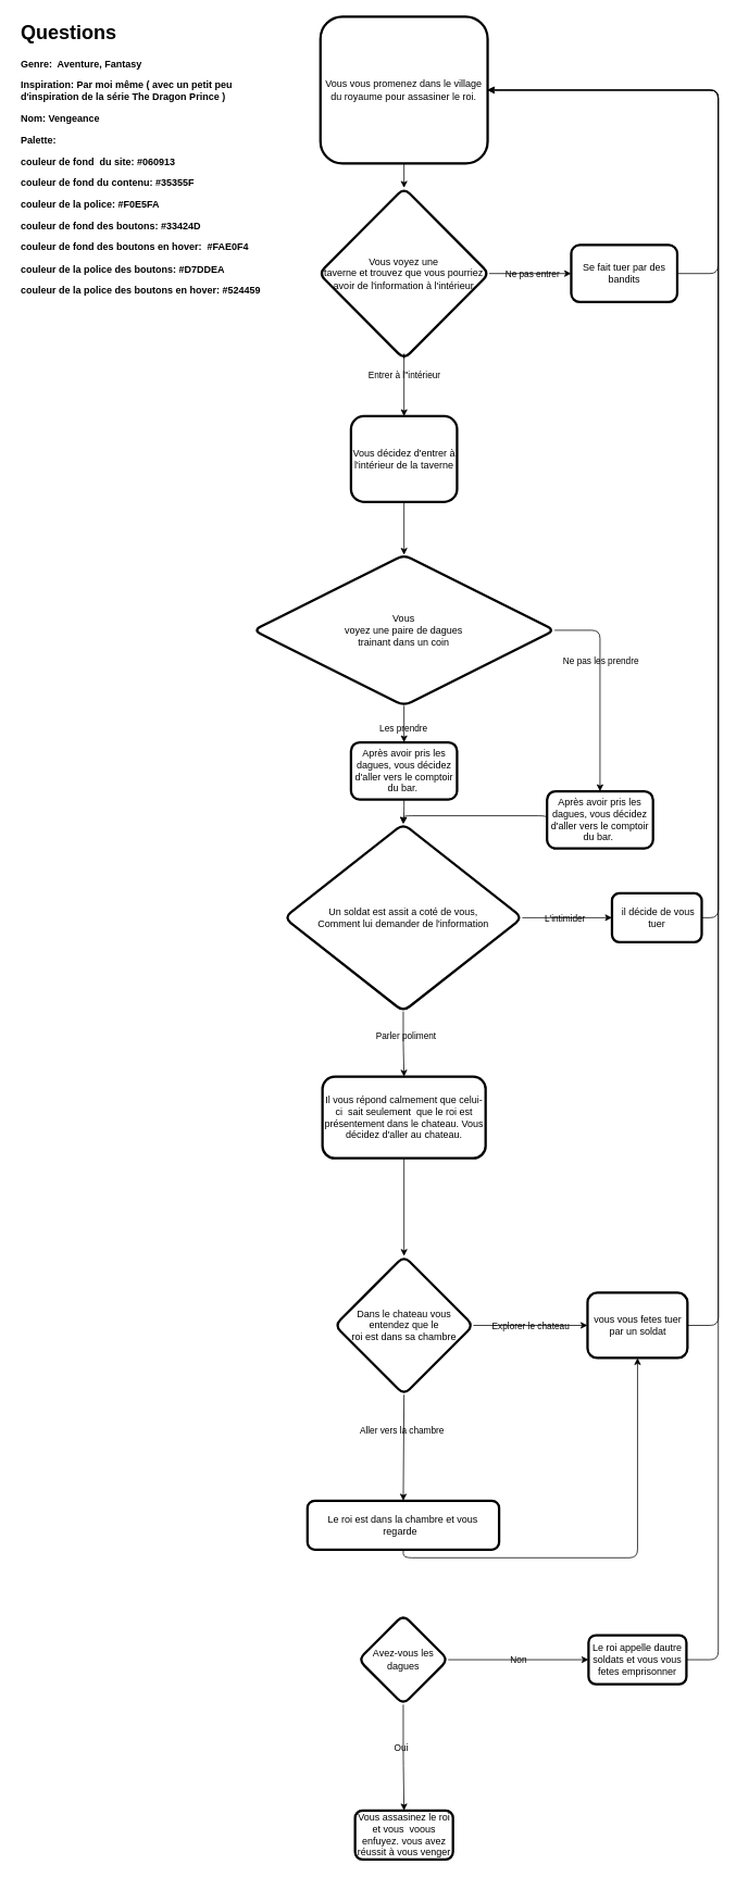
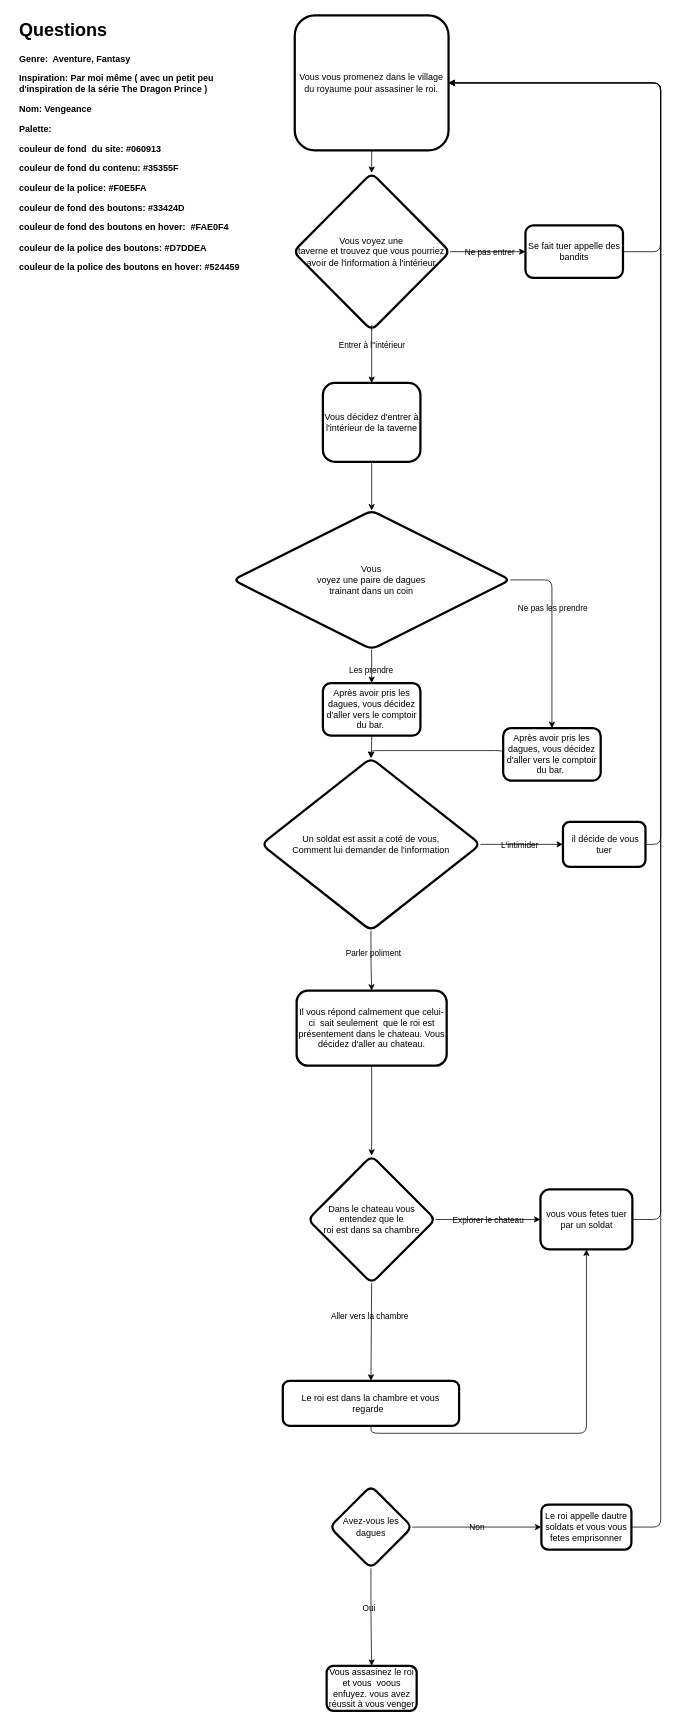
  <mxCell id="0" />
  <mxCell id="1" parent="0" />
  <mxCell id="2" style="edgeStyle=none;html=1;exitX=0.5;exitY=1;exitDx=0;exitDy=0;entryX=0.5;entryY=0;entryDx=0;entryDy=0;strokeColor=#000000;" parent="1" source="3" target="8" edge="1"><mxGeometry relative="1" as="geometry" /></mxCell>
  <mxCell id="3" value="Vous vous promenez dans le village du royaume pour assasiner le roi." style="rounded=1;whiteSpace=wrap;html=1;labelBorderColor=none;labelBackgroundColor=none;fillColor=none;fontColor=#000000;strokeColor=#000000;strokeWidth=3;" parent="1" vertex="1"><mxGeometry x="392.19" y="20" width="205" height="180" as="geometry" /></mxCell>
  <mxCell id="4" style="edgeStyle=none;html=1;exitX=0.5;exitY=1;exitDx=0;exitDy=0;entryX=0.5;entryY=0;entryDx=0;entryDy=0;strokeColor=#000000;" parent="1" source="8" target="45" edge="1"><mxGeometry relative="1" as="geometry"><Array as="points"><mxPoint x="494.69" y="430" /></Array><mxPoint x="494.69" y="500" as="targetPoint" /></mxGeometry></mxCell>
  <mxCell id="5" value="Entrer à l''intérieur" style="edgeLabel;html=1;align=center;verticalAlign=middle;resizable=0;points=[];labelBackgroundColor=none;fontColor=#000000;" parent="4" vertex="1" connectable="0"><mxGeometry x="0.09" y="-3" relative="1" as="geometry"><mxPoint x="3" y="-10" as="offset" /></mxGeometry></mxCell>
  <mxCell id="6" style="edgeStyle=none;html=1;exitX=1;exitY=0.5;exitDx=0;exitDy=0;entryX=0;entryY=0.5;entryDx=0;entryDy=0;strokeColor=#000000;" parent="1" source="8" target="14" edge="1"><mxGeometry relative="1" as="geometry"><mxPoint x="709.69" y="335" as="targetPoint" /></mxGeometry></mxCell>
  <mxCell id="7" value="Ne pas entrer" style="edgeLabel;html=1;align=center;verticalAlign=middle;resizable=0;points=[];labelBackgroundColor=none;fontColor=#000000;" parent="6" vertex="1" connectable="0"><mxGeometry x="-0.24" relative="1" as="geometry"><mxPoint x="14" as="offset" /></mxGeometry></mxCell>
  <mxCell id="8" value="Vous voyez une &lt;br&gt;taverne et trouvez que vous pourriez avoir de l'information à l'intérieur" style="rhombus;whiteSpace=wrap;html=1;rounded=1;labelBorderColor=none;labelBackgroundColor=none;fillColor=none;fontColor=#000000;strokeColor=#000000;strokeWidth=3;" parent="1" vertex="1"><mxGeometry x="390.32" y="230" width="208.75" height="210" as="geometry" /></mxCell>
  <mxCell id="9" style="edgeStyle=orthogonalEdgeStyle;html=1;exitX=1;exitY=0.5;exitDx=0;exitDy=0;strokeColor=#000000;entryX=0.5;entryY=0;entryDx=0;entryDy=0;" parent="1" source="42" target="47" edge="1"><mxGeometry relative="1" as="geometry"><mxPoint x="559.69" y="725" as="sourcePoint" /><mxPoint x="690" y="920" as="targetPoint" /><Array as="points"><mxPoint x="735" y="773" /></Array></mxGeometry></mxCell>
  <mxCell id="10" value="Ne pas les prendre" style="edgeLabel;html=1;align=center;verticalAlign=middle;resizable=0;points=[];labelBackgroundColor=none;fontColor=#000000;" parent="9" vertex="1" connectable="0"><mxGeometry x="-0.246" y="-2" relative="1" as="geometry"><mxPoint x="2" y="-1" as="offset" /></mxGeometry></mxCell>
  <mxCell id="11" style="edgeStyle=orthogonalEdgeStyle;html=1;exitX=0.5;exitY=1;exitDx=0;exitDy=0;entryX=0.5;entryY=0;entryDx=0;entryDy=0;strokeColor=#000000;" parent="1" source="42" target="16" edge="1"><mxGeometry relative="1" as="geometry"><mxPoint x="494.69" y="850" as="targetPoint" /><mxPoint x="494.69" y="760" as="sourcePoint" /></mxGeometry></mxCell>
  <mxCell id="12" value="Les prendre" style="edgeLabel;html=1;align=center;verticalAlign=middle;resizable=0;points=[];labelBackgroundColor=none;fontColor=#000000;" parent="11" vertex="1" connectable="0"><mxGeometry x="0.219" y="-1" relative="1" as="geometry"><mxPoint as="offset" /></mxGeometry></mxCell>
  <mxCell id="13" style="edgeStyle=orthogonalEdgeStyle;html=1;exitX=1;exitY=0.5;exitDx=0;exitDy=0;entryX=1;entryY=0.5;entryDx=0;entryDy=0;strokeColor=#000000;" parent="1" source="14" target="3" edge="1"><mxGeometry relative="1" as="geometry"><Array as="points"><mxPoint x="879.69" y="335" /><mxPoint x="879.69" y="110" /></Array></mxGeometry></mxCell>
- <mxCell id="14" value="Se fait tuer par des bandits" style="rounded=1;whiteSpace=wrap;html=1;labelBorderColor=none;labelBackgroundColor=none;fillColor=none;fontColor=#000000;strokeColor=#000000;strokeWidth=3;" parent="1" vertex="1"><mxGeometry x="699.69" y="300" width="130" height="70" as="geometry" /></mxCell>
+ <mxCell id="14" value="Se fait tuer appelle des bandits" style="rounded=1;whiteSpace=wrap;html=1;labelBorderColor=none;labelBackgroundColor=none;fillColor=none;fontColor=#000000;strokeColor=#000000;strokeWidth=3;" parent="1" vertex="1"><mxGeometry x="699.69" y="300" width="130" height="70" as="geometry" /></mxCell>
  <mxCell id="15" style="edgeStyle=orthogonalEdgeStyle;html=1;exitX=0.5;exitY=1;exitDx=0;exitDy=0;entryX=0.5;entryY=0;entryDx=0;entryDy=0;strokeColor=#000000;" parent="1" source="16" target="21" edge="1"><mxGeometry relative="1" as="geometry" /></mxCell>
  <mxCell id="16" value="Après avoir pris les dagues, vous décidez d'aller vers le comptoir du bar.&amp;nbsp;" style="rounded=1;whiteSpace=wrap;html=1;labelBorderColor=none;labelBackgroundColor=none;fillColor=none;fontColor=#000000;strokeColor=#000000;strokeWidth=3;" parent="1" vertex="1"><mxGeometry x="429.7" y="910" width="130" height="70" as="geometry" /></mxCell>
  <mxCell id="17" style="edgeStyle=orthogonalEdgeStyle;html=1;exitX=0.5;exitY=1;exitDx=0;exitDy=0;entryX=0.5;entryY=0;entryDx=0;entryDy=0;strokeColor=#000000;" parent="1" source="21" target="23" edge="1"><mxGeometry relative="1" as="geometry" /></mxCell>
  <mxCell id="18" value="Parler poliment" style="edgeLabel;html=1;align=center;verticalAlign=middle;resizable=0;points=[];labelBackgroundColor=none;fontColor=#000000;" parent="17" vertex="1" connectable="0"><mxGeometry x="-0.249" y="3" relative="1" as="geometry"><mxPoint as="offset" /></mxGeometry></mxCell>
  <mxCell id="19" style="edgeStyle=orthogonalEdgeStyle;html=1;exitX=1;exitY=0.5;exitDx=0;exitDy=0;entryX=0;entryY=0.5;entryDx=0;entryDy=0;strokeColor=#000000;" parent="1" source="21" target="25" edge="1"><mxGeometry relative="1" as="geometry" /></mxCell>
  <mxCell id="20" value="L'intimider" style="edgeLabel;html=1;align=center;verticalAlign=middle;resizable=0;points=[];labelBackgroundColor=none;fontColor=#000000;" parent="19" vertex="1" connectable="0"><mxGeometry x="-0.297" y="1" relative="1" as="geometry"><mxPoint x="13" y="1" as="offset" /></mxGeometry></mxCell>
  <mxCell id="21" value="&lt;font style=&quot;font-size: 12px;&quot;&gt;Un soldat est assit a coté de vous, &lt;br&gt;Comment lui demander de l'information&lt;/font&gt;" style="rhombus;whiteSpace=wrap;html=1;rounded=1;labelBorderColor=none;labelBackgroundColor=none;fillColor=none;fontColor=#000000;strokeColor=#000000;strokeWidth=3;" parent="1" vertex="1"><mxGeometry x="347.83" y="1010" width="291.86" height="230" as="geometry" /></mxCell>
  <mxCell id="22" style="edgeStyle=orthogonalEdgeStyle;html=1;exitX=0.5;exitY=1;exitDx=0;exitDy=0;entryX=0.5;entryY=0;entryDx=0;entryDy=0;strokeColor=#000000;" parent="1" source="23" target="32" edge="1"><mxGeometry relative="1" as="geometry"><mxPoint x="494.69" y="1560" as="targetPoint" /></mxGeometry></mxCell>
  <mxCell id="23" value="Il vous répond calmement que celui-ci&amp;nbsp; sait seulement&amp;nbsp; que le roi est présentement dans le chateau. Vous décidez d'aller au chateau." style="rounded=1;whiteSpace=wrap;html=1;labelBorderColor=none;labelBackgroundColor=none;fillColor=none;fontColor=#000000;strokeColor=#000000;strokeWidth=3;" parent="1" vertex="1"><mxGeometry x="394.69" y="1320" width="200" height="100" as="geometry" /></mxCell>
  <mxCell id="24" style="edgeStyle=orthogonalEdgeStyle;html=1;exitX=1;exitY=0.5;exitDx=0;exitDy=0;entryX=1;entryY=0.5;entryDx=0;entryDy=0;strokeColor=#000000;" parent="1" source="25" target="3" edge="1"><mxGeometry relative="1" as="geometry"><Array as="points"><mxPoint x="880" y="1125" /><mxPoint x="880" y="110" /></Array></mxGeometry></mxCell>
  <mxCell id="25" value="&amp;nbsp;il décide de vous tuer" style="rounded=1;whiteSpace=wrap;html=1;labelBorderColor=none;labelBackgroundColor=none;fillColor=none;fontColor=#000000;strokeColor=#000000;strokeWidth=3;" parent="1" vertex="1"><mxGeometry x="749.69" y="1095" width="110" height="60" as="geometry" /></mxCell>
  <mxCell id="26" style="edgeStyle=orthogonalEdgeStyle;html=1;exitX=1;exitY=0.5;exitDx=0;exitDy=0;entryX=1;entryY=0.5;entryDx=0;entryDy=0;strokeColor=#000000;" parent="1" source="27" target="3" edge="1"><mxGeometry relative="1" as="geometry"><Array as="points"><mxPoint x="880" y="1625" /><mxPoint x="880" y="110" /></Array></mxGeometry></mxCell>
  <mxCell id="27" value="vous vous fetes tuer par un soldat" style="rounded=1;whiteSpace=wrap;html=1;labelBorderColor=none;labelBackgroundColor=none;fillColor=none;fontColor=#000000;strokeColor=#000000;strokeWidth=3;" parent="1" vertex="1"><mxGeometry x="719.69" y="1585" width="122.5" height="80" as="geometry" /></mxCell>
  <mxCell id="28" style="edgeStyle=none;html=1;exitX=1;exitY=0.5;exitDx=0;exitDy=0;strokeColor=#000000;" parent="1" source="32" target="27" edge="1"><mxGeometry relative="1" as="geometry" /></mxCell>
  <mxCell id="29" value="Explorer le chateau" style="edgeLabel;html=1;align=center;verticalAlign=middle;resizable=0;points=[];labelBackgroundColor=none;fontColor=#000000;" parent="28" vertex="1" connectable="0"><mxGeometry x="-0.314" y="-2" relative="1" as="geometry"><mxPoint x="22" y="-2" as="offset" /></mxGeometry></mxCell>
  <mxCell id="30" style="edgeStyle=none;html=1;exitX=0.5;exitY=1;exitDx=0;exitDy=0;entryX=0.5;entryY=0;entryDx=0;entryDy=0;strokeColor=#000000;" parent="1" source="32" target="34" edge="1"><mxGeometry relative="1" as="geometry" /></mxCell>
  <mxCell id="31" value="Aller vers la chambre" style="edgeLabel;html=1;align=center;verticalAlign=middle;resizable=0;points=[];labelBackgroundColor=none;fontColor=#000000;" parent="30" vertex="1" connectable="0"><mxGeometry x="-0.325" y="-3" relative="1" as="geometry"><mxPoint as="offset" /></mxGeometry></mxCell>
  <mxCell id="32" value="Dans le chateau vous entendez que le &lt;br&gt;roi est dans sa chambre" style="rhombus;whiteSpace=wrap;html=1;rounded=1;labelBorderColor=none;labelBackgroundColor=none;fillColor=none;fontColor=#000000;strokeColor=#000000;strokeWidth=3;" parent="1" vertex="1"><mxGeometry x="409.69" y="1540" width="170" height="170" as="geometry" /></mxCell>
  <mxCell id="33" style="edgeStyle=orthogonalEdgeStyle;html=1;exitX=0.5;exitY=1;exitDx=0;exitDy=0;strokeColor=#000000;" parent="1" source="34" target="27" edge="1"><mxGeometry relative="1" as="geometry" /></mxCell>
  <mxCell id="34" value="Le roi est dans la chambre et vous regarde&amp;nbsp;&amp;nbsp;" style="rounded=1;whiteSpace=wrap;html=1;labelBorderColor=none;labelBackgroundColor=none;fillColor=none;fontColor=#000000;strokeColor=#000000;strokeWidth=3;" parent="1" vertex="1"><mxGeometry x="376.26" y="1840" width="235" height="60" as="geometry" /></mxCell>
  <mxCell id="35" value="Non" style="edgeStyle=orthogonalEdgeStyle;html=1;exitX=1;exitY=0.5;exitDx=0;exitDy=0;entryX=0;entryY=0.5;entryDx=0;entryDy=0;strokeColor=#000000;labelBackgroundColor=none;fontColor=#000000;" parent="1" source="38" target="40" edge="1"><mxGeometry relative="1" as="geometry" /></mxCell>
  <mxCell id="36" style="edgeStyle=orthogonalEdgeStyle;html=1;exitX=0.5;exitY=1;exitDx=0;exitDy=0;strokeColor=#000000;" parent="1" source="38" target="41" edge="1"><mxGeometry relative="1" as="geometry" /></mxCell>
  <mxCell id="37" value="Oui" style="edgeLabel;html=1;align=center;verticalAlign=middle;resizable=0;points=[];labelBackgroundColor=none;fontColor=#000000;" parent="36" vertex="1" connectable="0"><mxGeometry x="-0.201" y="-3" relative="1" as="geometry"><mxPoint as="offset" /></mxGeometry></mxCell>
  <mxCell id="38" value="Avez-vous les dagues" style="rhombus;whiteSpace=wrap;html=1;rounded=1;labelBorderColor=none;labelBackgroundColor=none;fillColor=none;fontColor=#000000;strokeColor=#000000;strokeWidth=3;" parent="1" vertex="1"><mxGeometry x="438.76" y="1980" width="110" height="110" as="geometry" /></mxCell>
  <mxCell id="39" style="edgeStyle=orthogonalEdgeStyle;html=1;exitX=1;exitY=0.5;exitDx=0;exitDy=0;entryX=1;entryY=0.5;entryDx=0;entryDy=0;fontColor=#000000;strokeColor=#000000;" parent="1" source="40" target="3" edge="1"><mxGeometry relative="1" as="geometry"><Array as="points"><mxPoint x="880" y="2035" /><mxPoint x="880" y="110" /></Array></mxGeometry></mxCell>
  <mxCell id="40" value="Le roi appelle dautre soldats et vous vous fetes emprisonner" style="rounded=1;whiteSpace=wrap;html=1;labelBorderColor=none;labelBackgroundColor=none;fillColor=none;fontColor=#000000;strokeColor=#000000;strokeWidth=3;" parent="1" vertex="1"><mxGeometry x="720.94" y="2005" width="120" height="60" as="geometry" /></mxCell>
  <mxCell id="41" value="Vous assasinez le roi et vous&amp;nbsp; voous enfuyez. vous avez réussit à vous venger" style="rounded=1;whiteSpace=wrap;html=1;labelBorderColor=none;labelBackgroundColor=none;fillColor=none;fontColor=#000000;strokeColor=#000000;strokeWidth=3;" parent="1" vertex="1"><mxGeometry x="434.69" y="2220" width="120" height="60" as="geometry" /></mxCell>
  <mxCell id="42" value="&lt;font style=&quot;&quot;&gt;&lt;font style=&quot;font-size: 12px;&quot;&gt;Vous &lt;br&gt;voyez une paire de dagues &lt;br&gt;trainant dans un coin&lt;/font&gt;&lt;br&gt;&lt;/font&gt;" style="rhombus;whiteSpace=wrap;html=1;rounded=1;labelBorderColor=none;labelBackgroundColor=none;fillColor=none;fontColor=#000000;strokeColor=#000000;strokeWidth=3;" parent="1" vertex="1"><mxGeometry x="310" y="680" width="369.38" height="185" as="geometry" /></mxCell>
  <mxCell id="43" value="&lt;h1&gt;Questions&lt;/h1&gt;&lt;p&gt;&lt;b&gt;Genre:&amp;nbsp; Aventure, Fantasy&lt;/b&gt;&lt;/p&gt;&lt;p&gt;&lt;b&gt;Inspiration: Par moi même ( avec un petit peu d'inspiration de la série The Dragon Prince )&lt;/b&gt;&lt;b&gt;&lt;br&gt;&lt;/b&gt;&lt;/p&gt;&lt;p&gt;&lt;b&gt;Nom: Vengeance&lt;/b&gt;&lt;b&gt;&lt;br&gt;&lt;/b&gt;&lt;/p&gt;&lt;p&gt;&lt;b&gt;Palette:&amp;nbsp;&lt;/b&gt;&lt;b&gt;&lt;br&gt;&lt;/b&gt;&lt;/p&gt;&lt;p&gt;&lt;b&gt;couleur de fond&amp;nbsp; du site: #060913&lt;/b&gt;&lt;/p&gt;&lt;p&gt;&lt;b&gt;couleur de fond du contenu: #35355F&lt;/b&gt;&lt;/p&gt;&lt;p&gt;&lt;b&gt;couleur de la police: #F0E5FA&lt;/b&gt;&lt;/p&gt;&lt;p&gt;&lt;b&gt;couleur de fond des boutons: #33424D&lt;/b&gt;&lt;/p&gt;&lt;p&gt;&lt;b&gt;couleur de fond des boutons en hover:&amp;nbsp; #FAE0F4&lt;/b&gt;&lt;/p&gt;&lt;p&gt;&lt;b&gt;couleur de la police des boutons: #D7DDEA&lt;/b&gt;&lt;/p&gt;&lt;p&gt;&lt;b&gt;couleur de la police des boutons en hover: #524459&lt;/b&gt;&lt;/p&gt;&lt;br&gt;&lt;p&gt;&lt;b&gt;&lt;br&gt;&lt;/b&gt;&lt;/p&gt;" style="text;html=1;strokeColor=none;fillColor=none;spacing=5;spacingTop=-20;whiteSpace=wrap;overflow=hidden;rounded=0;fontColor=#000000;" parent="1" vertex="1"><mxGeometry x="20" y="20" width="320" height="380" as="geometry" /></mxCell>
  <mxCell id="44" style="edgeStyle=none;html=1;exitX=0.5;exitY=1;exitDx=0;exitDy=0;entryX=0.5;entryY=0;entryDx=0;entryDy=0;strokeColor=#000000;" parent="1" source="45" target="42" edge="1"><mxGeometry relative="1" as="geometry" /></mxCell>
  <mxCell id="45" value="Vous décidez d'entrer à l'intérieur de la taverne" style="rounded=1;whiteSpace=wrap;html=1;labelBorderColor=none;labelBackgroundColor=none;fillColor=none;fontColor=#000000;strokeColor=#000000;strokeWidth=3;" parent="1" vertex="1"><mxGeometry x="429.7" y="510" width="130" height="105" as="geometry" /></mxCell>
  <mxCell id="46" style="edgeStyle=orthogonalEdgeStyle;html=1;exitX=0;exitY=0.5;exitDx=0;exitDy=0;entryX=0.5;entryY=0;entryDx=0;entryDy=0;strokeColor=#000000;" edge="1" parent="1" source="47" target="21"><mxGeometry relative="1" as="geometry"><Array as="points"><mxPoint x="670" y="1000" /><mxPoint x="494" y="1000" /></Array></mxGeometry></mxCell>
  <mxCell id="47" value="Après avoir pris les dagues, vous décidez d'aller vers le comptoir du bar.&amp;nbsp;" style="rounded=1;whiteSpace=wrap;html=1;labelBorderColor=none;labelBackgroundColor=none;fillColor=none;fontColor=#000000;strokeColor=#000000;strokeWidth=3;" vertex="1" parent="1"><mxGeometry x="670" y="970" width="130" height="70" as="geometry" /></mxCell>
